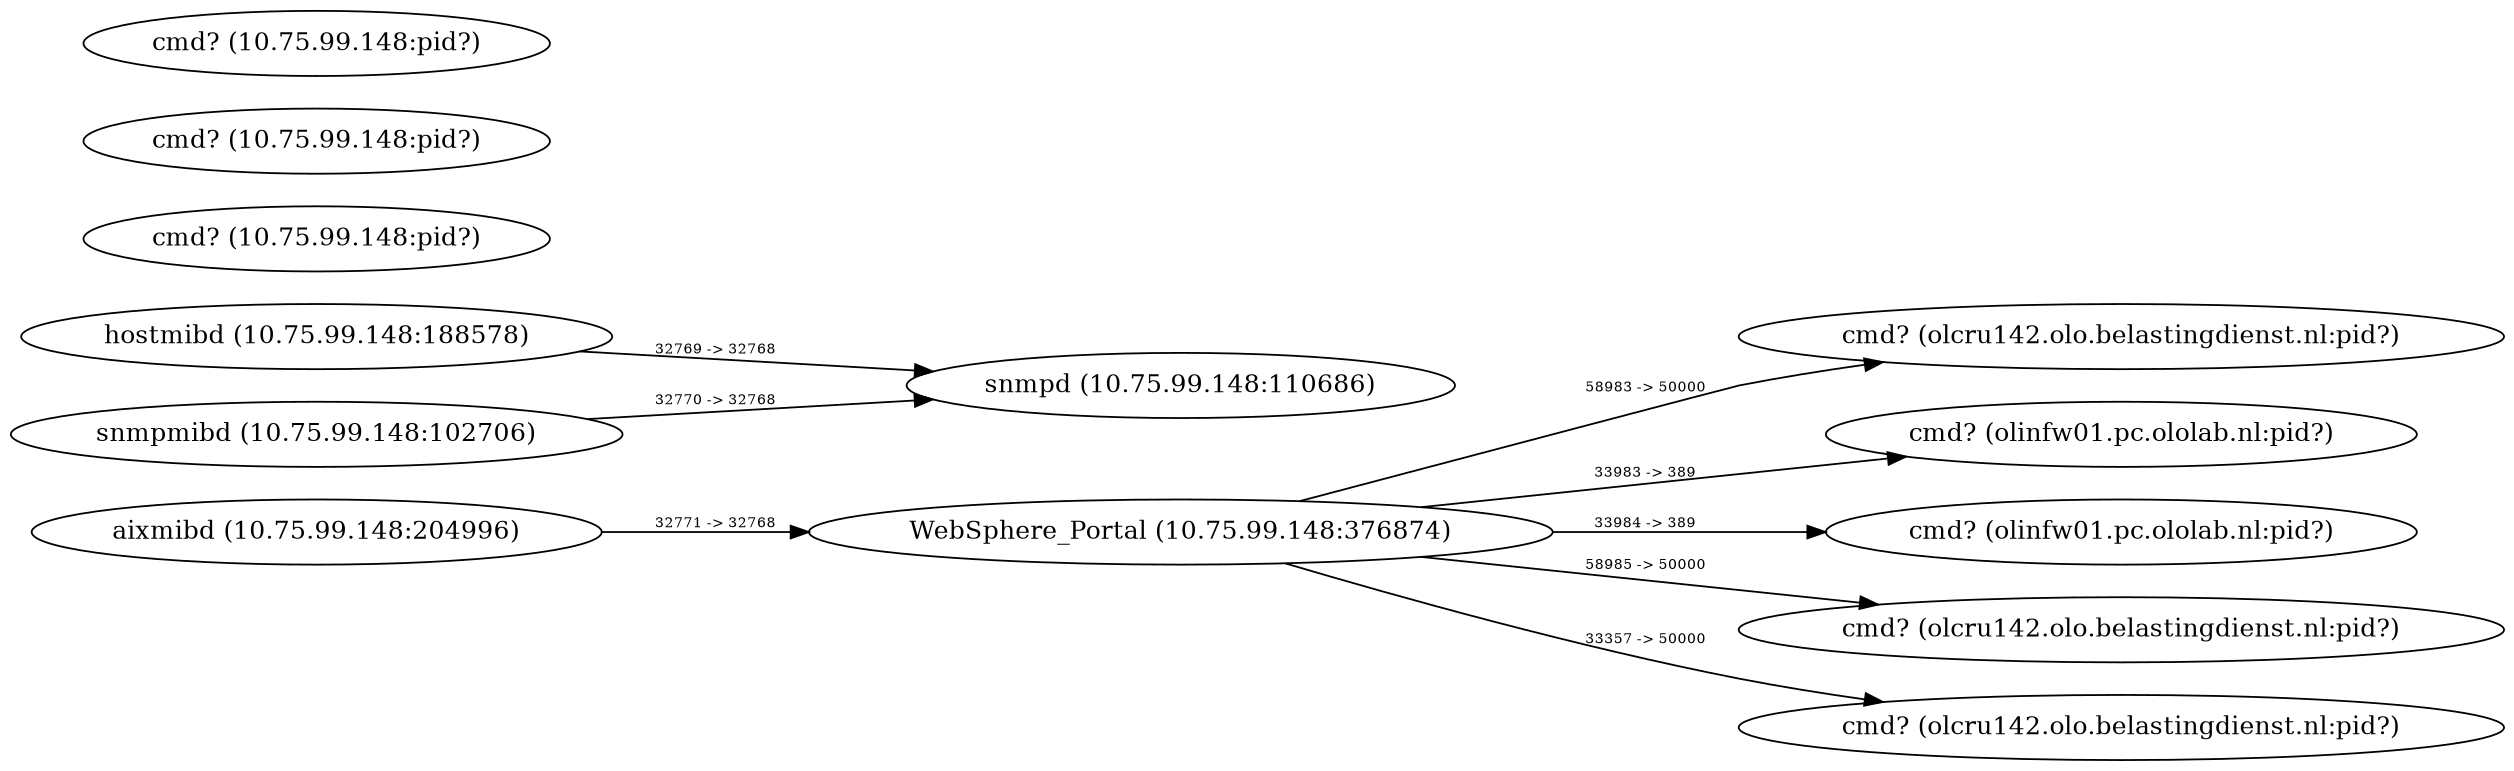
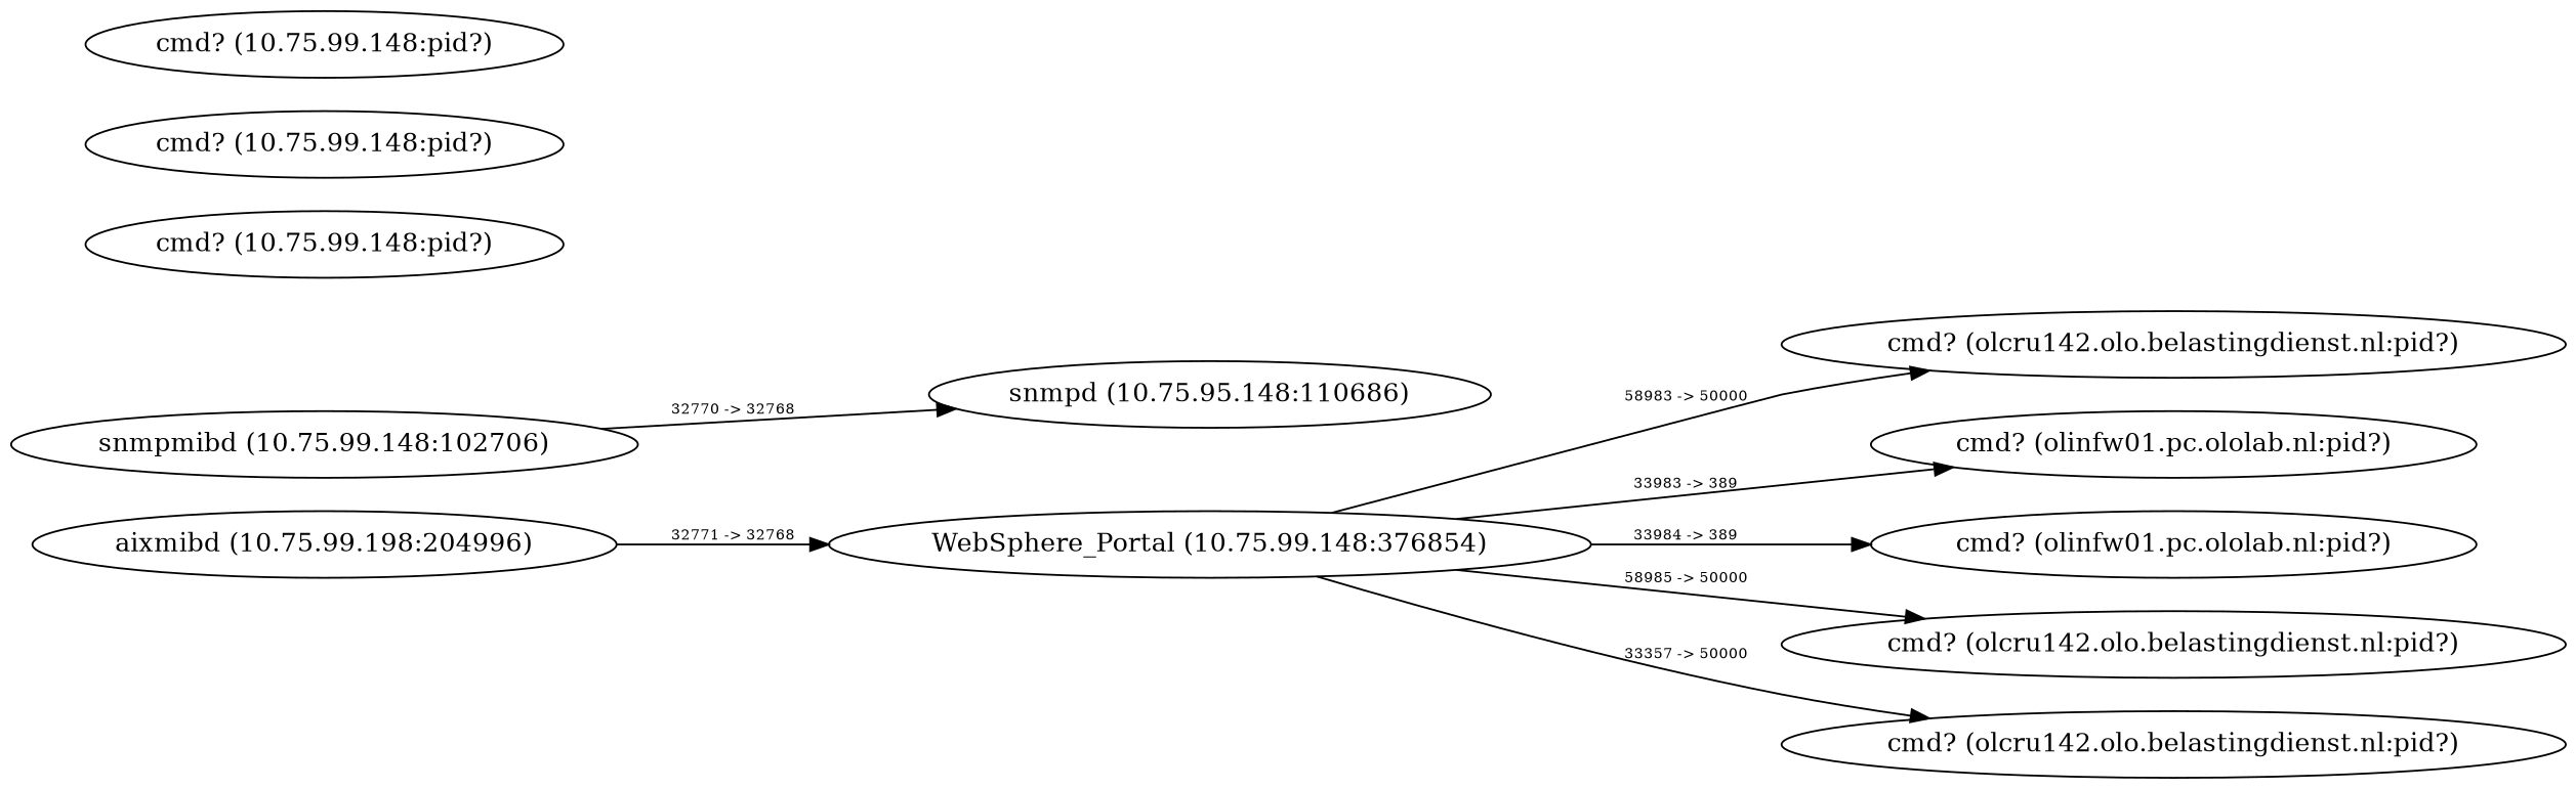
  digraph {
    rankdir=LR
    node [style=solid]
    edge [fontsize=8]
-   n1 [label="WebSphere_Portal (10.75.99.148:376874)"]
+   n1 [label="WebSphere_Portal (10.75.99.148:376854)"]
    n2 [label="cmd? (olcru142.olo.belastingdienst.nl:pid?)"]
    n3 [label="cmd? (olinfw01.pc.ololab.nl:pid?)"]
    n4 [label="cmd? (olinfw01.pc.ololab.nl:pid?)"]
    n5 [label="cmd? (olcru142.olo.belastingdienst.nl:pid?)"]
    n6 [label="cmd? (olcru142.olo.belastingdienst.nl:pid?)"]
-   n7 [label="snmpd (10.75.99.148:110686)"]
+   n7 [label="snmpd (10.75.95.148:110686)"]
    n8 [label="cmd? (10.75.99.148:pid?)"]
    n9 [label="cmd? (10.75.99.148:pid?)"]
    n10 [label="cmd? (10.75.99.148:pid?)"]
-   n11 [label="hostmibd (10.75.99.148:188578)"]
    n12 [label="snmpmibd (10.75.99.148:102706)"]
-   n13 [label="aixmibd (10.75.99.148:204996)"]
+   n13 [label="aixmibd (10.75.99.198:204996)"]
    n1 -> n2 [label="58983 -> 50000"]
    n1 -> n3 [label="33983 -> 389"]
    n1 -> n4 [label="33984 -> 389"]
    n1 -> n5 [label="58985 -> 50000"]
    n1 -> n6 [label="33357 -> 50000"]
-   n11 -> n7 [label="32769 -> 32768"]
    n12 -> n7 [label="32770 -> 32768"]
    n13 -> n1 [label="32771 -> 32768"]
  }
